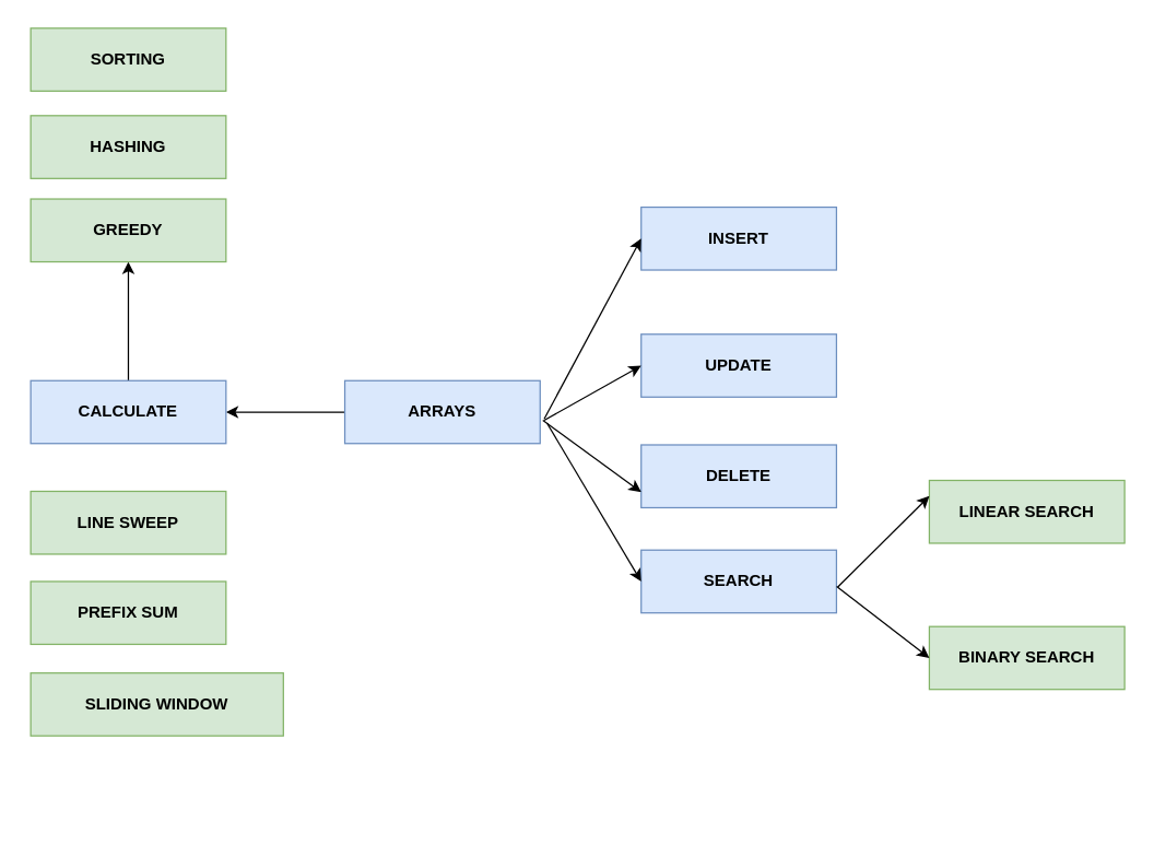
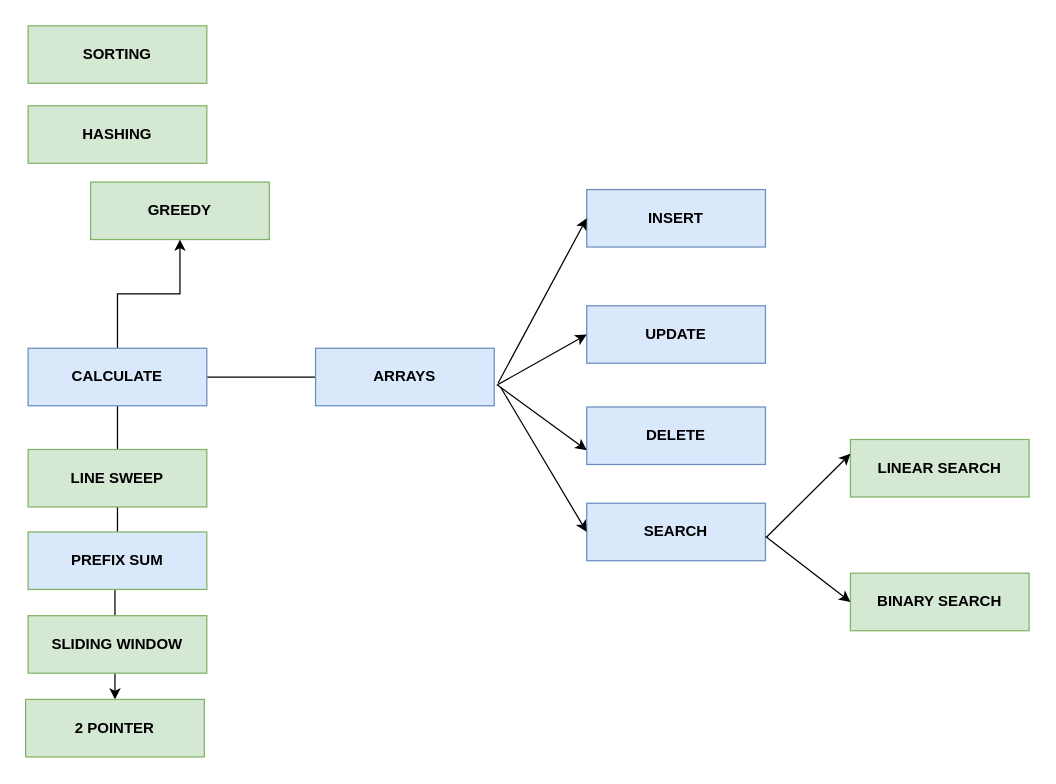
  <mxCell id="0" />
  <mxCell id="1" parent="0" />
- <mxCell id="2" style="edgeStyle=orthogonalEdgeStyle;rounded=0;orthogonalLoop=1;jettySize=auto;html=1;" edge="1" parent="1" source="3" target="14"><mxGeometry relative="1" as="geometry" /></mxCell>
+ <mxCell id="2" style="edgeStyle=orthogonalEdgeStyle;rounded=0;orthogonalLoop=1;jettySize=auto;html=1;endArrow=none;" edge="1" parent="1" source="3" target="14"><mxGeometry relative="1" as="geometry" /></mxCell>
  <mxCell id="3" value="&lt;b&gt;ARRAYS&lt;/b&gt;" style="rounded=0;whiteSpace=wrap;html=1;fillColor=#dae8fc;strokeColor=#6c8ebf;" vertex="1" parent="1"><mxGeometry x="252" y="278" width="143" height="46" as="geometry" /></mxCell>
  <mxCell id="4" value="&lt;b&gt;INSERT&lt;/b&gt;" style="rounded=0;whiteSpace=wrap;html=1;fillColor=#dae8fc;strokeColor=#6c8ebf;" vertex="1" parent="1"><mxGeometry x="469" y="151" width="143" height="46" as="geometry" /></mxCell>
  <mxCell id="5" value="&lt;b&gt;UPDATE&lt;/b&gt;" style="rounded=0;whiteSpace=wrap;html=1;fillColor=#dae8fc;strokeColor=#6c8ebf;" vertex="1" parent="1"><mxGeometry x="469" y="244" width="143" height="46" as="geometry" /></mxCell>
  <mxCell id="6" value="&lt;b&gt;DELETE&lt;/b&gt;" style="rounded=0;whiteSpace=wrap;html=1;fillColor=#dae8fc;strokeColor=#6c8ebf;" vertex="1" parent="1"><mxGeometry x="469" y="325" width="143" height="46" as="geometry" /></mxCell>
  <mxCell id="7" value="&lt;b&gt;SEARCH&lt;/b&gt;" style="rounded=0;whiteSpace=wrap;html=1;fillColor=#dae8fc;strokeColor=#6c8ebf;" vertex="1" parent="1"><mxGeometry x="469" y="402" width="143" height="46" as="geometry" /></mxCell>
  <mxCell id="8" value="&lt;b&gt;LINEAR SEARCH&lt;/b&gt;" style="rounded=0;whiteSpace=wrap;html=1;fillColor=#d5e8d4;strokeColor=#82b366;" vertex="1" parent="1"><mxGeometry x="680" y="351" width="143" height="46" as="geometry" /></mxCell>
  <mxCell id="9" value="&lt;b&gt;BINARY SEARCH&lt;/b&gt;" style="rounded=0;whiteSpace=wrap;html=1;fillColor=#d5e8d4;strokeColor=#82b366;" vertex="1" parent="1"><mxGeometry x="680" y="458" width="143" height="46" as="geometry" /></mxCell>
  <mxCell id="10" value="" style="endArrow=classic;html=1;rounded=0;entryX=0;entryY=0.25;entryDx=0;entryDy=0;" edge="1" parent="1" target="8"><mxGeometry width="50" height="50" relative="1" as="geometry"><mxPoint x="613" y="429" as="sourcePoint" /><mxPoint x="663" y="379" as="targetPoint" /></mxGeometry></mxCell>
  <mxCell id="11" value="" style="endArrow=classic;html=1;rounded=0;entryX=0;entryY=0.5;entryDx=0;entryDy=0;exitX=1.001;exitY=0.579;exitDx=0;exitDy=0;exitPerimeter=0;" edge="1" parent="1" source="7" target="9"><mxGeometry width="50" height="50" relative="1" as="geometry"><mxPoint x="614" y="430" as="sourcePoint" /><mxPoint x="661" y="382" as="targetPoint" /></mxGeometry></mxCell>
  <mxCell id="12" value="" style="edgeStyle=orthogonalEdgeStyle;rounded=0;orthogonalLoop=1;jettySize=auto;html=1;" edge="1" parent="1" source="14" target="19"><mxGeometry relative="1" as="geometry" /></mxCell>
+ <mxCell id="13" style="edgeStyle=orthogonalEdgeStyle;rounded=0;orthogonalLoop=1;jettySize=auto;html=1;entryX=0.5;entryY=0;entryDx=0;entryDy=0;" edge="1" parent="1" source="14" target="18"><mxGeometry relative="1" as="geometry"><mxPoint x="93.5" y="608.5" as="targetPoint" /></mxGeometry></mxCell>
  <mxCell id="14" value="&lt;b&gt;CALCULATE&lt;/b&gt;" style="rounded=0;whiteSpace=wrap;html=1;fillColor=#dae8fc;strokeColor=#6c8ebf;" vertex="1" parent="1"><mxGeometry x="22" y="278" width="143" height="46" as="geometry" /></mxCell>
  <mxCell id="15" value="&lt;b&gt;LINE SWEEP&lt;/b&gt;" style="rounded=0;whiteSpace=wrap;html=1;fillColor=#d5e8d4;strokeColor=#82b366;" vertex="1" parent="1"><mxGeometry x="22" y="359" width="143" height="46" as="geometry" /></mxCell>
- <mxCell id="16" value="&lt;b&gt;PREFIX SUM&lt;/b&gt;" style="rounded=0;whiteSpace=wrap;html=1;fillColor=#d5e8d4;strokeColor=#82b366;" vertex="1" parent="1"><mxGeometry x="22" y="425" width="143" height="46" as="geometry" /></mxCell>
- <mxCell id="17" value="&lt;b&gt;SLIDING WINDOW&lt;/b&gt;" style="rounded=0;whiteSpace=wrap;html=1;fillColor=#d5e8d4;strokeColor=#82b366;" vertex="1" parent="1"><mxGeometry x="22" y="492" width="185" height="46" as="geometry" /></mxCell>
- <mxCell id="19" value="&lt;b&gt;GREEDY&lt;/b&gt;" style="rounded=0;whiteSpace=wrap;html=1;fillColor=#d5e8d4;strokeColor=#82b366;" vertex="1" parent="1"><mxGeometry x="22" y="145" width="143" height="46" as="geometry" /></mxCell>
+ <mxCell id="16" value="&lt;b&gt;PREFIX SUM&lt;/b&gt;" style="rounded=0;whiteSpace=wrap;html=1;fillColor=#dae8fc;strokeColor=#82b366;" vertex="1" parent="1"><mxGeometry x="22" y="425" width="143" height="46" as="geometry" /></mxCell>
+ <mxCell id="17" value="&lt;b&gt;SLIDING WINDOW&lt;/b&gt;" style="rounded=0;whiteSpace=wrap;html=1;fillColor=#d5e8d4;strokeColor=#82b366;" vertex="1" parent="1"><mxGeometry x="22" y="492" width="143" height="46" as="geometry" /></mxCell>
+ <mxCell id="18" value="&lt;b&gt;2 POINTER&lt;/b&gt;" style="rounded=0;whiteSpace=wrap;html=1;fillColor=#d5e8d4;strokeColor=#82b366;" vertex="1" parent="1"><mxGeometry x="20" y="559" width="143" height="46" as="geometry" /></mxCell>
+ <mxCell id="19" value="&lt;b&gt;GREEDY&lt;/b&gt;" style="rounded=0;whiteSpace=wrap;html=1;fillColor=#d5e8d4;strokeColor=#82b366;" vertex="1" parent="1"><mxGeometry x="72" y="145" width="143" height="46" as="geometry" /></mxCell>
  <mxCell id="20" value="&lt;b&gt;HASHING&lt;/b&gt;" style="rounded=0;whiteSpace=wrap;html=1;fillColor=#d5e8d4;strokeColor=#82b366;" vertex="1" parent="1"><mxGeometry x="22" y="84" width="143" height="46" as="geometry" /></mxCell>
  <mxCell id="21" value="&lt;b&gt;SORTING&lt;/b&gt;" style="rounded=0;whiteSpace=wrap;html=1;fillColor=#d5e8d4;strokeColor=#82b366;" vertex="1" parent="1"><mxGeometry x="22" y="20" width="143" height="46" as="geometry" /></mxCell>
  <mxCell id="22" value="" style="endArrow=classic;html=1;rounded=0;entryX=0;entryY=0.5;entryDx=0;entryDy=0;" edge="1" parent="1" target="4"><mxGeometry width="50" height="50" relative="1" as="geometry"><mxPoint x="398" y="306" as="sourcePoint" /><mxPoint x="448" y="254" as="targetPoint" /></mxGeometry></mxCell>
  <mxCell id="23" value="" style="endArrow=classic;html=1;rounded=0;entryX=0;entryY=0.5;entryDx=0;entryDy=0;" edge="1" parent="1" target="5"><mxGeometry width="50" height="50" relative="1" as="geometry"><mxPoint x="398" y="307" as="sourcePoint" /><mxPoint x="448" y="257" as="targetPoint" /></mxGeometry></mxCell>
  <mxCell id="24" value="" style="endArrow=classic;html=1;rounded=0;entryX=0;entryY=0.75;entryDx=0;entryDy=0;" edge="1" parent="1" target="6"><mxGeometry width="50" height="50" relative="1" as="geometry"><mxPoint x="397" y="307" as="sourcePoint" /><mxPoint x="447" y="257" as="targetPoint" /></mxGeometry></mxCell>
  <mxCell id="25" value="" style="endArrow=classic;html=1;rounded=0;entryX=0;entryY=0.5;entryDx=0;entryDy=0;" edge="1" parent="1" target="7"><mxGeometry width="50" height="50" relative="1" as="geometry"><mxPoint x="400" y="309" as="sourcePoint" /><mxPoint x="450" y="259" as="targetPoint" /></mxGeometry></mxCell>
